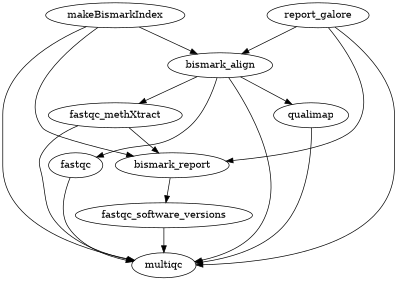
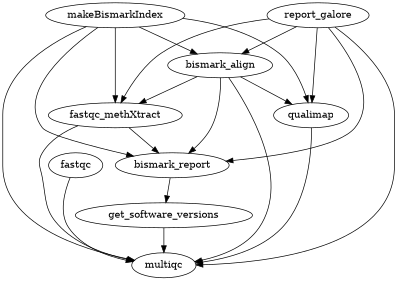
  strict digraph {
    makeBismarkIndex
    bismark_align
    n3 [label=fastqc_methXtract]
    qualimap
    bismark_report
    multiqc
-   get_software_versions [label=fastqc_software_versions]
+   get_software_versions
    n8 [label=report_galore]
    fastqc
    makeBismarkIndex -> bismark_align
+   makeBismarkIndex -> n3
+   makeBismarkIndex -> qualimap
    makeBismarkIndex -> bismark_report
    makeBismarkIndex -> multiqc
    bismark_align -> n3
    bismark_align -> qualimap
-   bismark_align -> fastqc
+   bismark_align -> bismark_report
    bismark_align -> multiqc
    n3 -> bismark_report
    n3 -> multiqc
    qualimap -> multiqc
    bismark_report -> get_software_versions
    get_software_versions -> multiqc
    n8 -> bismark_align
+   n8 -> n3
+   n8 -> qualimap
    n8 -> bismark_report
    n8 -> multiqc
    fastqc -> multiqc
  }
